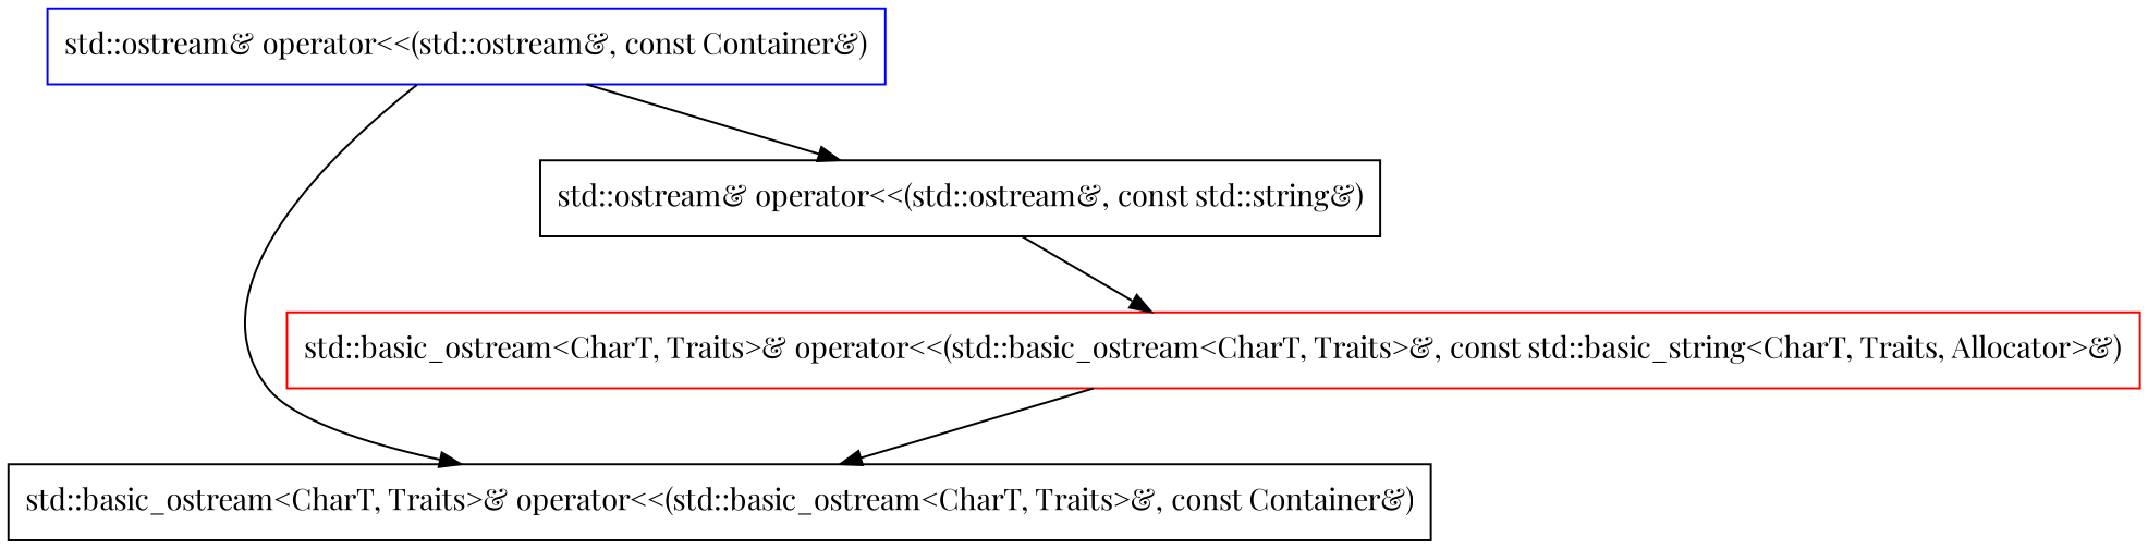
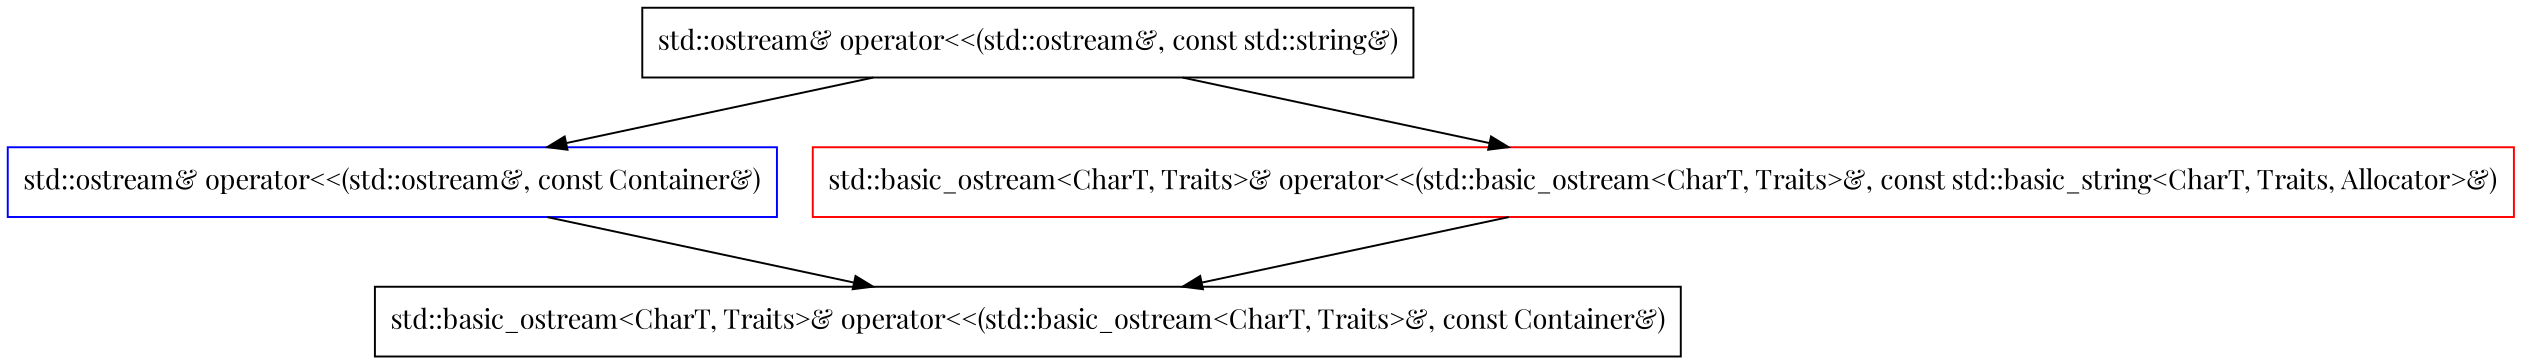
  digraph {
    fontname="Playfair Display"
    node [shape=rectangle fontname="Playfair Display"]
    edge [fontname="Playfair Display"]
    n1 [label="std::basic_ostream<CharT, Traits>& operator<<(std::basic_ostream<CharT, Traits>&, const Container&)"]
    n2 [color=blue label="std::ostream& operator<<(std::ostream&, const Container&)"]
    n3 [color=red label="std::basic_ostream<CharT, Traits>& operator<<(std::basic_ostream<CharT, Traits>&, const std::basic_string<CharT, Traits, Allocator>&)"]
    n4 [label="std::ostream& operator<<(std::ostream&, const std::string&)"]
    n2 -> n1
    n3 -> n1
-   n2 -> n4
+   n4 -> n2
    n4 -> n3
  }
